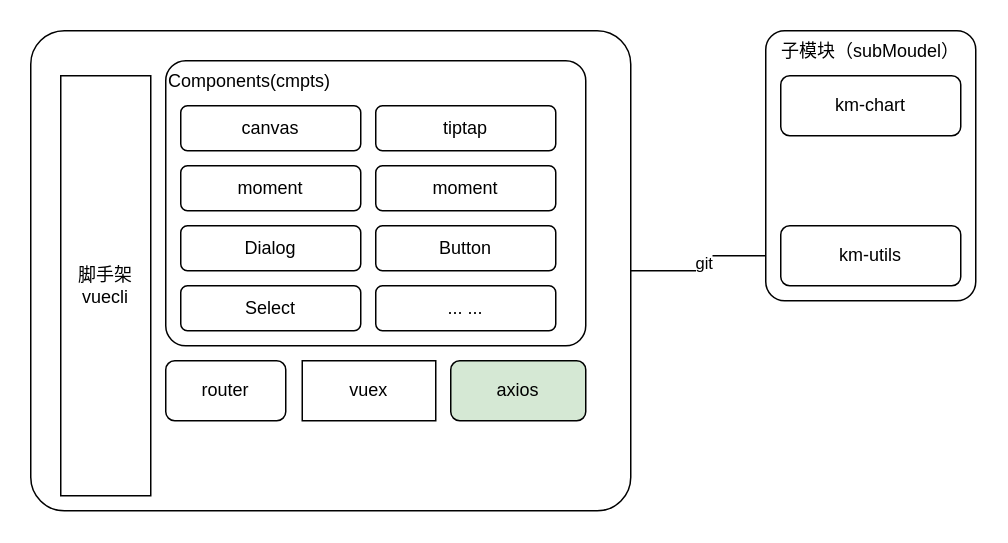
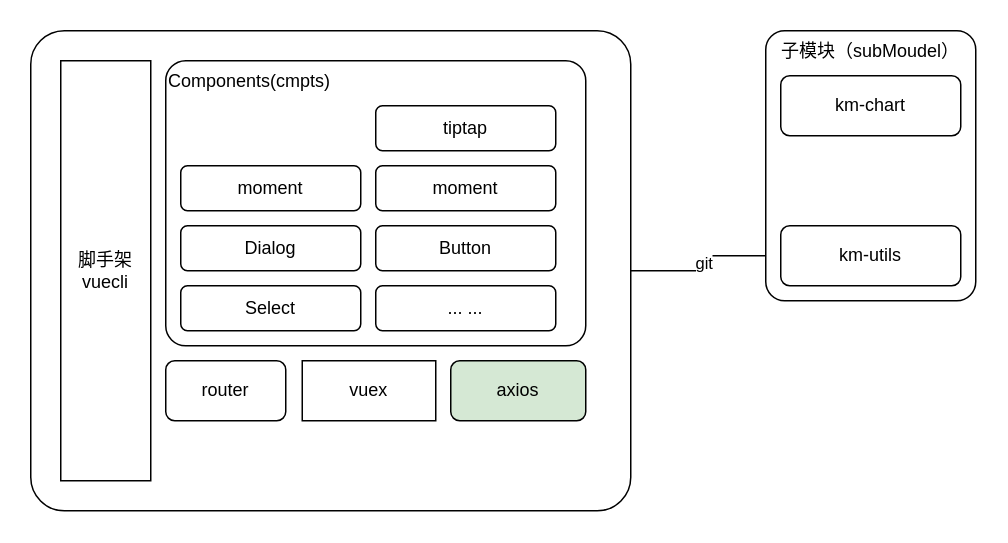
  <mxCell id="0" />
  <mxCell id="1" parent="0" />
  <mxCell id="2" value="" style="edgeStyle=orthogonalEdgeStyle;rounded=0;orthogonalLoop=1;jettySize=auto;html=1;" edge="1" parent="1" source="4" target="10"><mxGeometry relative="1" as="geometry" /></mxCell>
  <mxCell id="3" value="git" style="edgeLabel;html=1;align=center;verticalAlign=middle;resizable=0;points=[];" vertex="1" connectable="0" parent="2"><mxGeometry x="0.018" y="2" relative="1" as="geometry"><mxPoint as="offset" /></mxGeometry></mxCell>
  <mxCell id="4" value="" style="rounded=1;whiteSpace=wrap;html=1;arcSize=7;" vertex="1" parent="1"><mxGeometry x="20" y="20" width="400" height="320" as="geometry" /></mxCell>
- <mxCell id="5" value="脚手架 vuecli" style="rounded=0;whiteSpace=wrap;html=1;" vertex="1" parent="1"><mxGeometry x="40" y="50" width="60" height="280" as="geometry" /></mxCell>
+ <mxCell id="5" value="脚手架 vuecli" style="rounded=0;whiteSpace=wrap;html=1;" vertex="1" parent="1"><mxGeometry x="40" y="40" width="60" height="280" as="geometry" /></mxCell>
  <mxCell id="6" value="router" style="rounded=1;whiteSpace=wrap;html=1;" vertex="1" parent="1"><mxGeometry x="110" y="240" width="80" height="40" as="geometry" /></mxCell>
  <mxCell id="7" value="vuex" style="whiteSpace=wrap;html=1;rounded=0;" vertex="1" parent="1"><mxGeometry x="201" y="240" width="89" height="40" as="geometry" /></mxCell>
  <mxCell id="8" value="子模块（subMoudel）" style="rounded=1;whiteSpace=wrap;html=1;verticalAlign=top;arcSize=9;" vertex="1" parent="1"><mxGeometry x="510" y="20" width="140" height="180" as="geometry" /></mxCell>
  <mxCell id="9" value="km-chart" style="rounded=1;whiteSpace=wrap;html=1;" vertex="1" parent="1"><mxGeometry x="520" y="50" width="120" height="40" as="geometry" /></mxCell>
  <mxCell id="10" value="km-utils" style="rounded=1;whiteSpace=wrap;html=1;" vertex="1" parent="1"><mxGeometry x="520" y="150" width="120" height="40" as="geometry" /></mxCell>
  <mxCell id="11" value="Components(cmpts)" style="rounded=1;whiteSpace=wrap;html=1;arcSize=7;verticalAlign=top;align=left;" vertex="1" parent="1"><mxGeometry x="110" y="40" width="280" height="190" as="geometry" /></mxCell>
  <mxCell id="12" value="axios" style="rounded=1;whiteSpace=wrap;html=1;fillColor=#d5e8d4;" vertex="1" parent="1"><mxGeometry x="300" y="240" width="90" height="40" as="geometry" /></mxCell>
- <mxCell id="13" value="canvas" style="rounded=1;whiteSpace=wrap;html=1;" vertex="1" parent="1"><mxGeometry x="120" y="70" width="120" height="30" as="geometry" /></mxCell>
  <mxCell id="14" value="tiptap" style="rounded=1;whiteSpace=wrap;html=1;" vertex="1" parent="1"><mxGeometry x="250" y="70" width="120" height="30" as="geometry" /></mxCell>
  <mxCell id="15" value="moment" style="rounded=1;whiteSpace=wrap;html=1;" vertex="1" parent="1"><mxGeometry x="120" y="110" width="120" height="30" as="geometry" /></mxCell>
  <mxCell id="16" value="moment" style="rounded=1;whiteSpace=wrap;html=1;" vertex="1" parent="1"><mxGeometry x="250" y="110" width="120" height="30" as="geometry" /></mxCell>
  <mxCell id="17" value="Dialog" style="rounded=1;whiteSpace=wrap;html=1;" vertex="1" parent="1"><mxGeometry x="120" y="150" width="120" height="30" as="geometry" /></mxCell>
  <mxCell id="18" value="Button" style="rounded=1;whiteSpace=wrap;html=1;" vertex="1" parent="1"><mxGeometry x="250" y="150" width="120" height="30" as="geometry" /></mxCell>
  <mxCell id="19" value="Select" style="rounded=1;whiteSpace=wrap;html=1;" vertex="1" parent="1"><mxGeometry x="120" y="190" width="120" height="30" as="geometry" /></mxCell>
  <mxCell id="20" value="... ..." style="rounded=1;whiteSpace=wrap;html=1;" vertex="1" parent="1"><mxGeometry x="250" y="190" width="120" height="30" as="geometry" /></mxCell>
